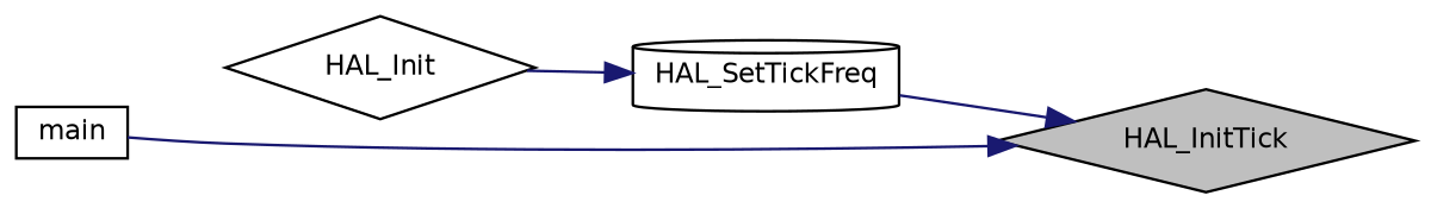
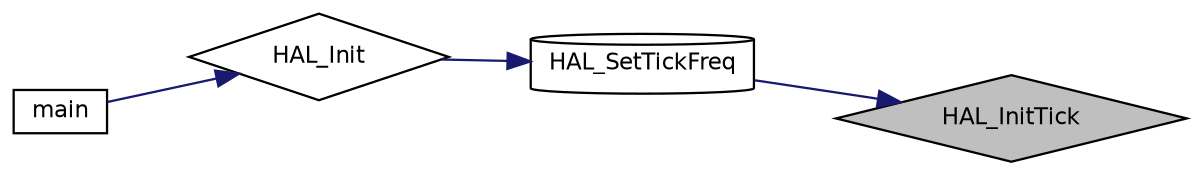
  digraph {
    rankdir=RL
    node [color=black fillcolor=white fontname=Helvetica fontsize=10 shape=diamond style=filled]
    edge [color=midnightblue dir=back fontname=Helvetica fontsize=10 labelfontname=Helvetica labelfontsize=10 style=solid]
    n1 [fillcolor=grey75 fontcolor=black height=0.2 label=HAL_InitTick width=0.4]
    n2 [height=0.2 label=HAL_SetTickFreq shape=cylinder width=0.4]
    n3 [height=0.2 label=HAL_Init width=0.4]
    n4 [height=0.2 label=main shape=box width=0.4]
    n1 -> n2
    n2 -> n3
-   n1 -> n4
+   n3 -> n4
  }
